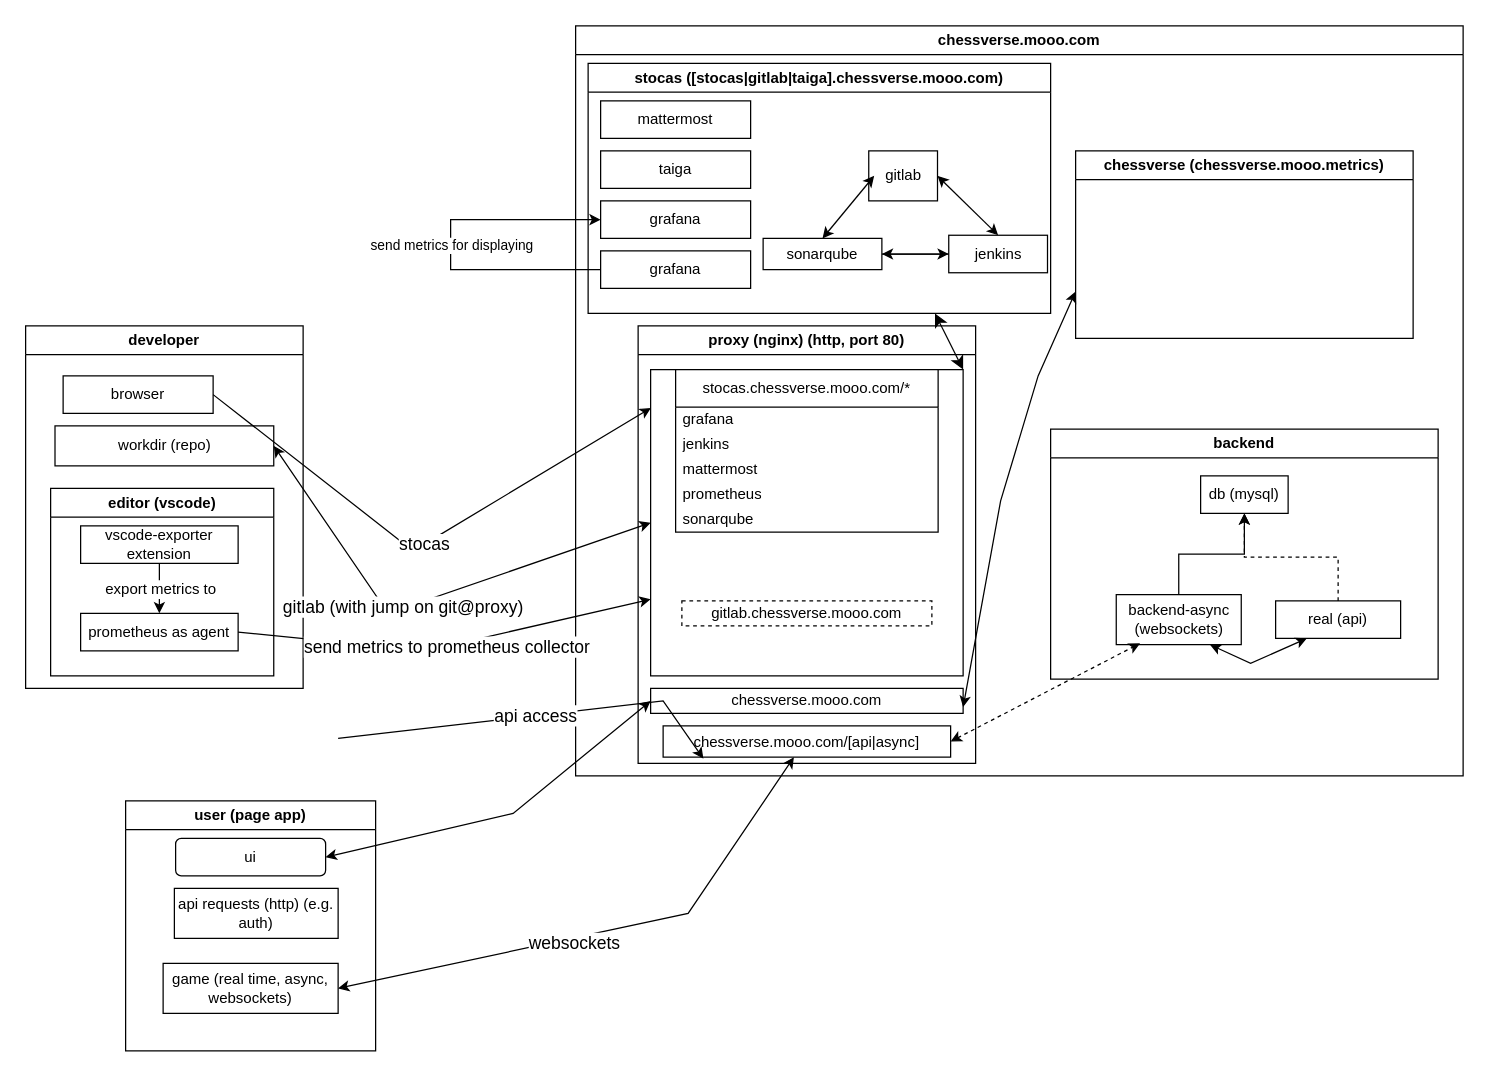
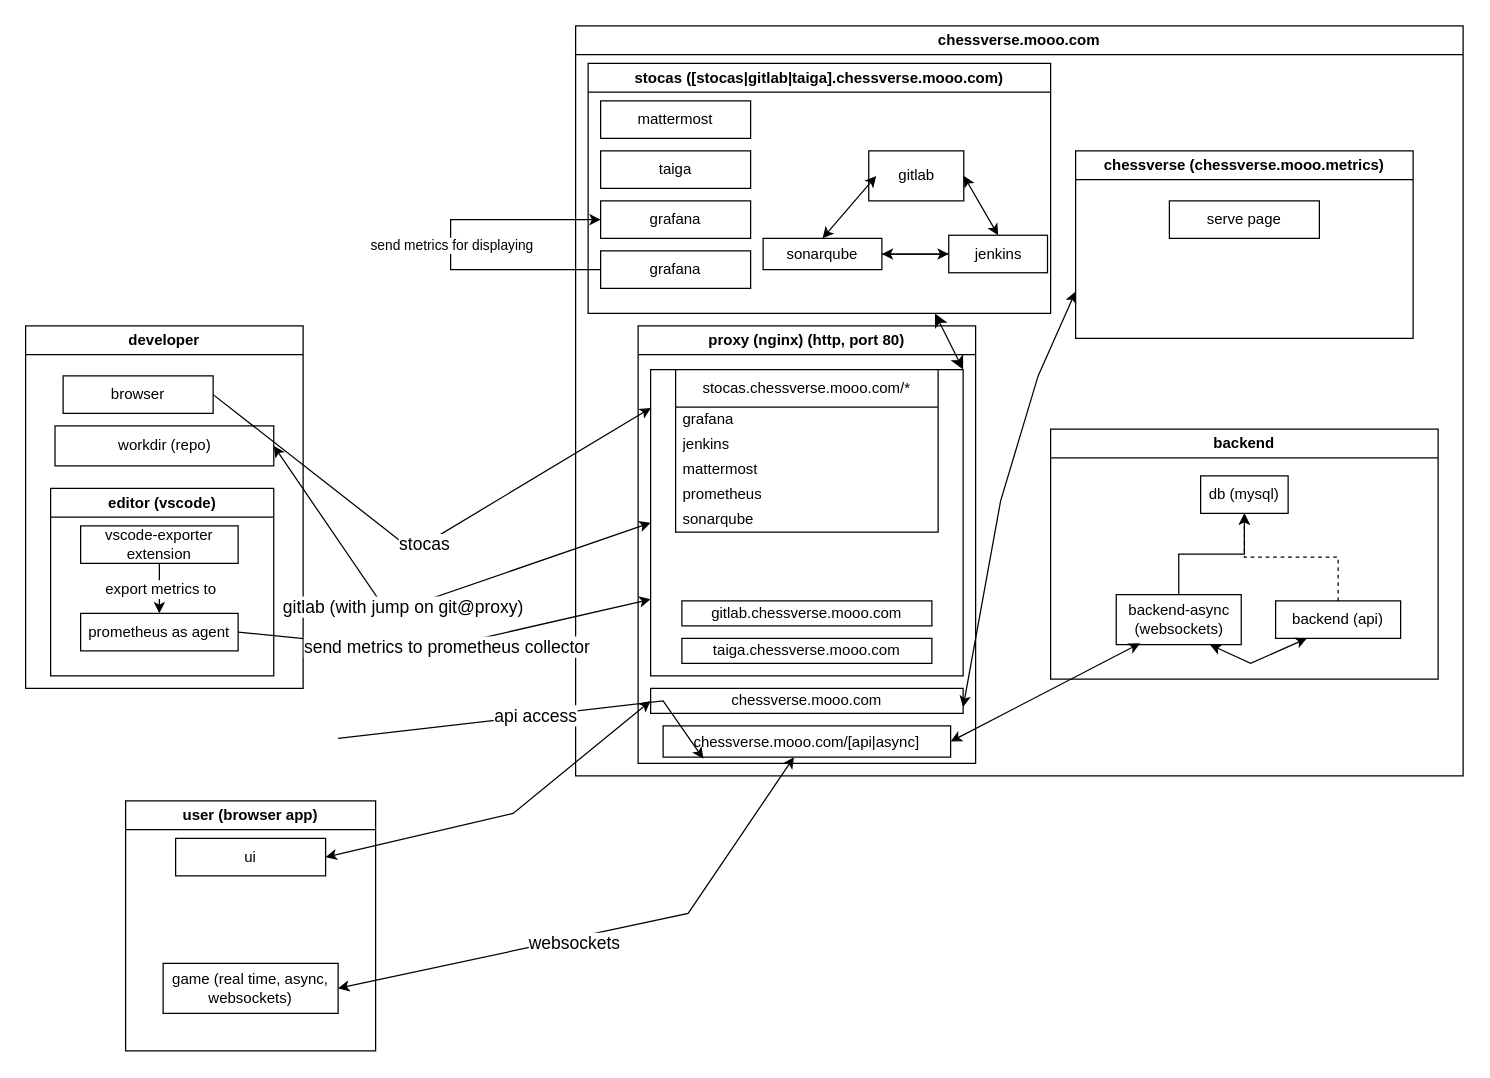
  <mxCell id="0" />
  <mxCell id="1" parent="0" />
  <mxCell id="2" value="chessverse.mooo.com" style="swimlane;whiteSpace=wrap;html=1;" parent="1" vertex="1"><mxGeometry x="460" y="20" width="710" height="600" as="geometry" /></mxCell>
  <mxCell id="3" value="proxy (nginx) (http, port 80)" style="swimlane;whiteSpace=wrap;html=1;" parent="2" vertex="1"><mxGeometry x="50" y="240" width="270" height="350" as="geometry" /></mxCell>
  <mxCell id="4" value="" style="rounded=0;whiteSpace=wrap;html=1;" parent="3" vertex="1"><mxGeometry x="10" y="35" width="250" height="245" as="geometry" /></mxCell>
  <mxCell id="5" value="chessverse.mooo.com" style="rounded=0;whiteSpace=wrap;html=1;" parent="3" vertex="1"><mxGeometry x="10" y="290" width="250" height="20" as="geometry" /></mxCell>
  <mxCell id="6" value="chessverse.mooo.com/[api|async]" style="rounded=0;whiteSpace=wrap;html=1;" parent="3" vertex="1"><mxGeometry x="20" y="320" width="230" height="25" as="geometry" /></mxCell>
  <mxCell id="7" value="" style="endArrow=classic;html=1;rounded=0;exitX=1;exitY=0.5;exitDx=0;exitDy=0;entryX=0.14;entryY=1.05;entryDx=0;entryDy=0;entryPerimeter=0;" parent="3" target="6" edge="1"><mxGeometry relative="1" as="geometry"><mxPoint x="-240" y="330" as="sourcePoint" /><mxPoint y="300" as="targetPoint" /><Array as="points"><mxPoint x="20" y="300" /></Array></mxGeometry></mxCell>
  <mxCell id="8" value="&lt;font style=&quot;font-size: 14px;&quot;&gt;api access&lt;/font&gt;" style="edgeLabel;resizable=0;html=1;align=center;verticalAlign=middle;" parent="7" connectable="0" vertex="1"><mxGeometry relative="1" as="geometry" /></mxCell>
- <mxCell id="10" value="gitlab.chessverse.mooo.com" style="rounded=0;whiteSpace=wrap;html=1;dashed=1;" vertex="1" parent="3"><mxGeometry x="35" y="220" width="200" height="20" as="geometry" /></mxCell>
+ <mxCell id="9" value="taiga.chessverse.mooo.com" style="rounded=0;whiteSpace=wrap;html=1;" vertex="1" parent="3"><mxGeometry x="35" y="250" width="200" height="20" as="geometry" /></mxCell>
+ <mxCell id="10" value="gitlab.chessverse.mooo.com" style="rounded=0;whiteSpace=wrap;html=1;" vertex="1" parent="3"><mxGeometry x="35" y="220" width="200" height="20" as="geometry" /></mxCell>
  <mxCell id="11" value="stocas.chessverse.mooo.com/*" style="swimlane;fontStyle=0;childLayout=stackLayout;horizontal=1;startSize=30;horizontalStack=0;resizeParent=1;resizeParentMax=0;resizeLast=0;collapsible=1;marginBottom=0;whiteSpace=wrap;html=1;" vertex="1" parent="3"><mxGeometry x="30" y="35" width="210" height="130" as="geometry" /></mxCell>
  <mxCell id="12" value="grafana" style="text;strokeColor=none;fillColor=none;align=left;verticalAlign=middle;spacingLeft=4;spacingRight=4;overflow=hidden;points=[[0,0.5],[1,0.5]];portConstraint=eastwest;rotatable=0;whiteSpace=wrap;html=1;" vertex="1" parent="11"><mxGeometry y="30" width="210" height="20" as="geometry" /></mxCell>
  <mxCell id="13" value="jenkins" style="text;strokeColor=none;fillColor=none;align=left;verticalAlign=middle;spacingLeft=4;spacingRight=4;overflow=hidden;points=[[0,0.5],[1,0.5]];portConstraint=eastwest;rotatable=0;whiteSpace=wrap;html=1;" vertex="1" parent="11"><mxGeometry y="50" width="210" height="20" as="geometry" /></mxCell>
  <mxCell id="14" value="mattermost" style="text;strokeColor=none;fillColor=none;align=left;verticalAlign=middle;spacingLeft=4;spacingRight=4;overflow=hidden;points=[[0,0.5],[1,0.5]];portConstraint=eastwest;rotatable=0;whiteSpace=wrap;html=1;" vertex="1" parent="11"><mxGeometry y="70" width="210" height="20" as="geometry" /></mxCell>
  <mxCell id="15" value="prometheus" style="text;strokeColor=none;fillColor=none;align=left;verticalAlign=middle;spacingLeft=4;spacingRight=4;overflow=hidden;points=[[0,0.5],[1,0.5]];portConstraint=eastwest;rotatable=0;whiteSpace=wrap;html=1;" vertex="1" parent="11"><mxGeometry y="90" width="210" height="20" as="geometry" /></mxCell>
  <mxCell id="16" value="sonarqube" style="text;strokeColor=none;fillColor=none;align=left;verticalAlign=middle;spacingLeft=4;spacingRight=4;overflow=hidden;points=[[0,0.5],[1,0.5]];portConstraint=eastwest;rotatable=0;whiteSpace=wrap;html=1;" vertex="1" parent="11"><mxGeometry y="110" width="210" height="20" as="geometry" /></mxCell>
  <mxCell id="17" value="stocas ([stocas|gitlab|taiga].chessverse.mooo.com)" style="swimlane;whiteSpace=wrap;html=1;" parent="2" vertex="1"><mxGeometry x="10" y="30" width="370" height="200" as="geometry" /></mxCell>
  <mxCell id="18" value="mattermost" style="rounded=0;whiteSpace=wrap;html=1;" parent="17" vertex="1"><mxGeometry x="10" y="30" width="120" height="30" as="geometry" /></mxCell>
- <mxCell id="19" value="gitlab" style="rounded=0;whiteSpace=wrap;html=1;" parent="17" vertex="1"><mxGeometry x="224.5" y="70" width="55" height="40" as="geometry" /></mxCell>
+ <mxCell id="19" value="gitlab" style="rounded=0;whiteSpace=wrap;html=1;" parent="17" vertex="1"><mxGeometry x="224.5" y="70" width="76" height="40" as="geometry" /></mxCell>
  <mxCell id="20" value="taiga" style="rounded=0;whiteSpace=wrap;html=1;" parent="17" vertex="1"><mxGeometry x="10" y="70" width="120" height="30" as="geometry" /></mxCell>
  <mxCell id="21" style="edgeStyle=orthogonalEdgeStyle;rounded=0;orthogonalLoop=1;jettySize=auto;html=1;" parent="17" source="22" target="24" edge="1"><mxGeometry relative="1" as="geometry" /></mxCell>
  <mxCell id="22" value="jenkins" style="rounded=0;whiteSpace=wrap;html=1;" parent="17" vertex="1"><mxGeometry x="288.5" y="137.5" width="79" height="30" as="geometry" /></mxCell>
  <mxCell id="23" style="edgeStyle=orthogonalEdgeStyle;rounded=0;orthogonalLoop=1;jettySize=auto;html=1;" parent="17" source="24" target="22" edge="1"><mxGeometry relative="1" as="geometry" /></mxCell>
  <mxCell id="24" value="sonarqube" style="rounded=0;whiteSpace=wrap;html=1;" parent="17" vertex="1"><mxGeometry x="140" y="140" width="95" height="25" as="geometry" /></mxCell>
  <mxCell id="25" value="" style="endArrow=classic;startArrow=classic;html=1;rounded=0;entryX=0.5;entryY=0;entryDx=0;entryDy=0;exitX=1;exitY=0.5;exitDx=0;exitDy=0;" parent="17" source="19" target="22" edge="1"><mxGeometry width="50" height="50" relative="1" as="geometry"><mxPoint x="320" y="130" as="sourcePoint" /><mxPoint x="370" y="80" as="targetPoint" /></mxGeometry></mxCell>
  <mxCell id="26" value="" style="endArrow=classic;startArrow=classic;html=1;rounded=0;entryX=0.079;entryY=0.5;entryDx=0;entryDy=0;entryPerimeter=0;exitX=0.5;exitY=0;exitDx=0;exitDy=0;" parent="17" source="24" target="19" edge="1"><mxGeometry width="50" height="50" relative="1" as="geometry"><mxPoint x="160" y="130" as="sourcePoint" /><mxPoint x="210" y="80" as="targetPoint" /></mxGeometry></mxCell>
  <mxCell id="27" value="grafana" style="rounded=0;whiteSpace=wrap;html=1;" parent="17" vertex="1"><mxGeometry x="10" y="110" width="120" height="30" as="geometry" /></mxCell>
  <mxCell id="28" value="grafana" style="rounded=0;whiteSpace=wrap;html=1;" vertex="1" parent="17"><mxGeometry x="10" y="150" width="120" height="30" as="geometry" /></mxCell>
  <mxCell id="29" value="" style="endArrow=classic;html=1;rounded=0;exitX=0;exitY=0.5;exitDx=0;exitDy=0;entryX=0;entryY=0.5;entryDx=0;entryDy=0;" edge="1" parent="17" source="28" target="27"><mxGeometry relative="1" as="geometry"><mxPoint x="90" y="250" as="sourcePoint" /><mxPoint x="190" y="250" as="targetPoint" /><Array as="points"><mxPoint x="-110" y="165" /><mxPoint x="-110" y="125" /></Array></mxGeometry></mxCell>
  <mxCell id="30" value="send metrics for displaying" style="edgeLabel;resizable=0;html=1;align=center;verticalAlign=middle;" connectable="0" vertex="1" parent="29"><mxGeometry relative="1" as="geometry" /></mxCell>
  <mxCell id="31" value="chessverse (chessverse.mooo.metrics)" style="swimlane;whiteSpace=wrap;html=1;startSize=23;" parent="2" vertex="1"><mxGeometry x="400" y="100" width="270" height="150" as="geometry" /></mxCell>
+ <mxCell id="32" value="serve page" style="rounded=0;whiteSpace=wrap;html=1;" parent="31" vertex="1"><mxGeometry x="75" y="40" width="120" height="30" as="geometry" /></mxCell>
  <mxCell id="33" value="backend" style="swimlane;whiteSpace=wrap;html=1;" parent="2" vertex="1"><mxGeometry x="380" y="322.5" width="310" height="200" as="geometry" /></mxCell>
- <mxCell id="34" value="real (api)" style="rounded=0;whiteSpace=wrap;html=1;" parent="33" vertex="1"><mxGeometry x="180" y="137.5" width="100" height="30" as="geometry" /></mxCell>
+ <mxCell id="34" value="backend (api)" style="rounded=0;whiteSpace=wrap;html=1;" parent="33" vertex="1"><mxGeometry x="180" y="137.5" width="100" height="30" as="geometry" /></mxCell>
  <mxCell id="35" value="db (mysql)" style="rounded=0;whiteSpace=wrap;html=1;" parent="33" vertex="1"><mxGeometry x="120" y="37.5" width="70" height="30" as="geometry" /></mxCell>
  <mxCell id="36" style="edgeStyle=orthogonalEdgeStyle;rounded=0;orthogonalLoop=1;jettySize=auto;html=1;entryX=0.5;entryY=1;entryDx=0;entryDy=0;" parent="33" source="39" target="35" edge="1"><mxGeometry relative="1" as="geometry" /></mxCell>
  <mxCell id="37" style="edgeStyle=orthogonalEdgeStyle;rounded=0;orthogonalLoop=1;jettySize=auto;html=1;entryX=0.5;entryY=1;entryDx=0;entryDy=0;dashed=1;" parent="33" source="34" target="35" edge="1"><mxGeometry relative="1" as="geometry" /></mxCell>
  <mxCell id="38" value="" style="endArrow=classic;startArrow=classic;html=1;rounded=0;entryX=0.25;entryY=1;entryDx=0;entryDy=0;exitX=0.75;exitY=1;exitDx=0;exitDy=0;" parent="33" source="39" target="34" edge="1"><mxGeometry width="50" height="50" relative="1" as="geometry"><mxPoint x="-80" y="171.25" as="sourcePoint" /><mxPoint x="255" y="152.5" as="targetPoint" /><Array as="points"><mxPoint x="160" y="187.5" /></Array></mxGeometry></mxCell>
  <mxCell id="39" value="backend-async (websockets)" style="rounded=0;whiteSpace=wrap;html=1;" parent="33" vertex="1"><mxGeometry x="52.5" y="132.5" width="100" height="40" as="geometry" /></mxCell>
- <mxCell id="40" value="" style="endArrow=classic;startArrow=classic;html=1;rounded=0;entryX=0.19;entryY=0.975;entryDx=0;entryDy=0;entryPerimeter=0;exitX=1;exitY=0.5;exitDx=0;exitDy=0;dashed=1;" parent="2" source="6" target="39" edge="1"><mxGeometry width="50" height="50" relative="1" as="geometry"><mxPoint x="300" y="500" as="sourcePoint" /><mxPoint x="512.5" y="435" as="targetPoint" /></mxGeometry></mxCell>
+ <mxCell id="40" value="" style="endArrow=classic;startArrow=classic;html=1;rounded=0;entryX=0.19;entryY=0.975;entryDx=0;entryDy=0;entryPerimeter=0;exitX=1;exitY=0.5;exitDx=0;exitDy=0;" parent="2" source="6" target="39" edge="1"><mxGeometry width="50" height="50" relative="1" as="geometry"><mxPoint x="300" y="500" as="sourcePoint" /><mxPoint x="512.5" y="435" as="targetPoint" /></mxGeometry></mxCell>
  <mxCell id="41" value="" style="edgeStyle=none;orthogonalLoop=1;jettySize=auto;html=1;endArrow=classic;startArrow=classic;endSize=8;startSize=8;rounded=0;entryX=1;entryY=0;entryDx=0;entryDy=0;exitX=0.75;exitY=1;exitDx=0;exitDy=0;" parent="2" source="17" target="4" edge="1"><mxGeometry width="100" relative="1" as="geometry"><mxPoint x="130" y="350" as="sourcePoint" /><mxPoint x="230" y="350" as="targetPoint" /><Array as="points" /></mxGeometry></mxCell>
  <mxCell id="42" value="" style="endArrow=classic;startArrow=classic;html=1;rounded=0;exitX=1;exitY=0.75;exitDx=0;exitDy=0;entryX=0;entryY=0.75;entryDx=0;entryDy=0;" parent="2" source="5" target="31" edge="1"><mxGeometry width="50" height="50" relative="1" as="geometry"><mxPoint x="330" y="480" as="sourcePoint" /><mxPoint x="380" y="430" as="targetPoint" /><Array as="points"><mxPoint x="340" y="380" /><mxPoint x="370" y="280" /></Array></mxGeometry></mxCell>
  <mxCell id="43" value="developer" style="swimlane;whiteSpace=wrap;html=1;" parent="1" vertex="1"><mxGeometry x="20" y="260" width="222" height="290" as="geometry" /></mxCell>
  <mxCell id="44" value="browser" style="rounded=0;whiteSpace=wrap;html=1;" parent="43" vertex="1"><mxGeometry x="30" y="40" width="120" height="30" as="geometry" /></mxCell>
  <mxCell id="45" value="editor (vscode)" style="swimlane;whiteSpace=wrap;html=1;" parent="43" vertex="1"><mxGeometry x="20" y="130" width="178.5" height="150" as="geometry" /></mxCell>
  <mxCell id="46" value="vscode-exporter extension" style="rounded=0;whiteSpace=wrap;html=1;" parent="45" vertex="1"><mxGeometry x="24" y="30" width="126" height="30" as="geometry" /></mxCell>
  <mxCell id="47" value="prometheus as agent" style="rounded=0;whiteSpace=wrap;html=1;" vertex="1" parent="45"><mxGeometry x="24" y="100" width="126" height="30" as="geometry" /></mxCell>
  <mxCell id="48" value="" style="endArrow=classic;html=1;rounded=0;exitX=0.5;exitY=1;exitDx=0;exitDy=0;entryX=0.5;entryY=0;entryDx=0;entryDy=0;" edge="1" parent="45" source="46" target="47"><mxGeometry relative="1" as="geometry"><mxPoint x="403" y="170" as="sourcePoint" /><mxPoint x="503" y="170" as="targetPoint" /></mxGeometry></mxCell>
  <mxCell id="49" value="&lt;font style=&quot;font-size: 12px;&quot;&gt;export metrics to&lt;/font&gt;" style="edgeLabel;resizable=0;html=1;align=center;verticalAlign=middle;" connectable="0" vertex="1" parent="48"><mxGeometry relative="1" as="geometry" /></mxCell>
  <mxCell id="50" value="workdir (repo)" style="rounded=0;whiteSpace=wrap;html=1;" parent="43" vertex="1"><mxGeometry x="23.5" y="80" width="175" height="32" as="geometry" /></mxCell>
  <mxCell id="51" value="" style="endArrow=classic;html=1;rounded=0;exitX=1;exitY=0.5;exitDx=0;exitDy=0;entryX=0.001;entryY=0.125;entryDx=0;entryDy=0;entryPerimeter=0;" parent="1" source="44" target="4" edge="1"><mxGeometry relative="1" as="geometry"><mxPoint x="980" y="690" as="sourcePoint" /><mxPoint x="1080" y="690" as="targetPoint" /><Array as="points"><mxPoint x="330" y="440" /></Array></mxGeometry></mxCell>
  <mxCell id="52" value="&lt;font style=&quot;font-size: 14px;&quot;&gt;stocas&lt;/font&gt;" style="edgeLabel;resizable=0;html=1;align=center;verticalAlign=middle;" parent="51" connectable="0" vertex="1"><mxGeometry relative="1" as="geometry" /></mxCell>
  <mxCell id="53" value="" style="endArrow=classic;html=1;rounded=0;entryX=0;entryY=0.75;entryDx=0;entryDy=0;exitX=1;exitY=0.5;exitDx=0;exitDy=0;" parent="1" source="47" target="4" edge="1"><mxGeometry relative="1" as="geometry"><mxPoint x="560" y="800" as="sourcePoint" /><mxPoint x="660" y="800" as="targetPoint" /><Array as="points"><mxPoint x="340" y="520" /></Array></mxGeometry></mxCell>
  <mxCell id="54" value="&lt;font style=&quot;font-size: 14px;&quot;&gt;send metrics to prometheus collector&lt;br&gt;&lt;/font&gt;" style="edgeLabel;resizable=0;html=1;align=center;verticalAlign=middle;" parent="53" connectable="0" vertex="1"><mxGeometry relative="1" as="geometry" /></mxCell>
  <mxCell id="55" value="" style="endArrow=classic;startArrow=classic;html=1;rounded=0;exitX=1;exitY=0.5;exitDx=0;exitDy=0;entryX=0;entryY=0.5;entryDx=0;entryDy=0;" parent="1" source="50" target="4" edge="1"><mxGeometry width="50" height="50" relative="1" as="geometry"><mxPoint x="350" y="560" as="sourcePoint" /><mxPoint x="540" y="470" as="targetPoint" /><Array as="points"><mxPoint x="310" y="490" /></Array></mxGeometry></mxCell>
  <mxCell id="56" value="&lt;font style=&quot;font-size: 14px;&quot;&gt;gitlab (with jump on git@proxy)&lt;/font&gt;" style="edgeLabel;html=1;align=center;verticalAlign=middle;resizable=0;points=[];" parent="55" connectable="0" vertex="1"><mxGeometry x="-0.087" y="1" relative="1" as="geometry"><mxPoint as="offset" /></mxGeometry></mxCell>
- <mxCell id="57" value="user (page app)" style="swimlane;whiteSpace=wrap;html=1;" parent="1" vertex="1"><mxGeometry x="100" y="640" width="200" height="200" as="geometry" /></mxCell>
- <mxCell id="58" value="ui" style="whiteSpace=wrap;html=1;rounded=1;" parent="57" vertex="1"><mxGeometry x="40" y="30" width="120" height="30" as="geometry" /></mxCell>
- <mxCell id="59" value="api requests (http) (e.g. auth)" style="rounded=0;whiteSpace=wrap;html=1;" parent="57" vertex="1"><mxGeometry x="39" y="70" width="131" height="40" as="geometry" /></mxCell>
+ <mxCell id="57" value="user (browser app)" style="swimlane;whiteSpace=wrap;html=1;" parent="1" vertex="1"><mxGeometry x="100" y="640" width="200" height="200" as="geometry" /></mxCell>
+ <mxCell id="58" value="ui" style="rounded=0;whiteSpace=wrap;html=1;" parent="57" vertex="1"><mxGeometry x="40" y="30" width="120" height="30" as="geometry" /></mxCell>
  <mxCell id="60" value="game (real time, async, websockets)" style="rounded=0;whiteSpace=wrap;html=1;" parent="57" vertex="1"><mxGeometry x="30" y="130" width="140" height="40" as="geometry" /></mxCell>
  <mxCell id="61" value="" style="endArrow=classic;startArrow=classic;html=1;rounded=0;exitX=1;exitY=0.5;exitDx=0;exitDy=0;entryX=0.455;entryY=1;entryDx=0;entryDy=0;entryPerimeter=0;" parent="1" source="60" target="6" edge="1"><mxGeometry width="50" height="50" relative="1" as="geometry"><mxPoint x="550" y="790" as="sourcePoint" /><mxPoint x="600" y="740" as="targetPoint" /><Array as="points"><mxPoint x="550" y="730" /></Array></mxGeometry></mxCell>
  <mxCell id="62" value="&lt;font style=&quot;font-size: 14px;&quot;&gt;websockets&lt;/font&gt;" style="edgeLabel;html=1;align=center;verticalAlign=middle;resizable=0;points=[];" parent="61" connectable="0" vertex="1"><mxGeometry x="-0.124" y="-4" relative="1" as="geometry"><mxPoint as="offset" /></mxGeometry></mxCell>
  <mxCell id="63" value="" style="endArrow=classic;startArrow=classic;html=1;rounded=0;entryX=0;entryY=0.5;entryDx=0;entryDy=0;exitX=1;exitY=0.5;exitDx=0;exitDy=0;" edge="1" parent="1" source="58" target="5"><mxGeometry width="50" height="50" relative="1" as="geometry"><mxPoint x="260" y="680" as="sourcePoint" /><mxPoint x="500" y="400" as="targetPoint" /><Array as="points"><mxPoint x="410" y="650" /></Array></mxGeometry></mxCell>
